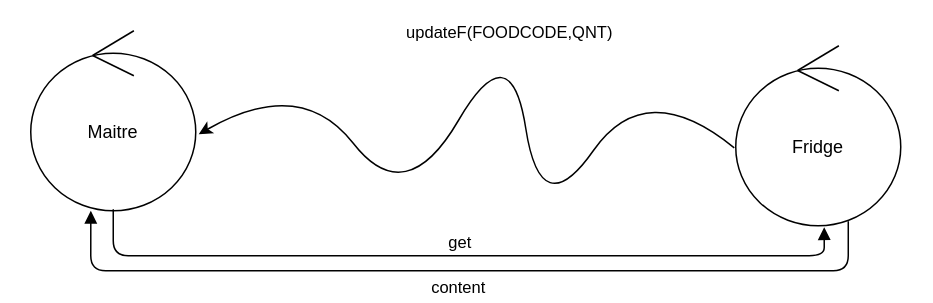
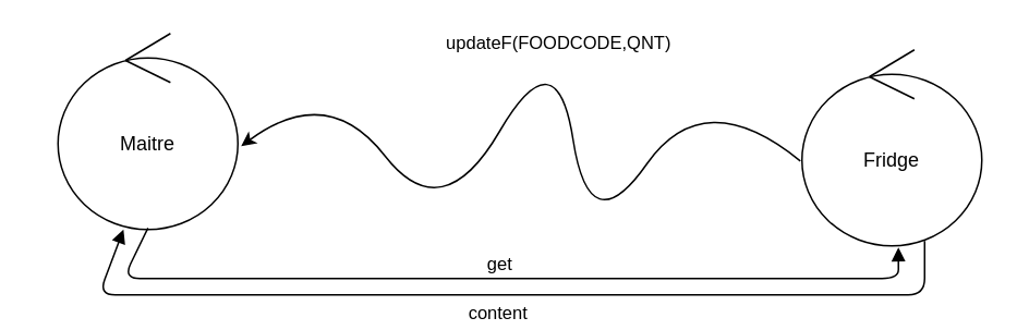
  <mxCell id="0" />
  <mxCell id="1" parent="0" />
- <mxCell id="2" value="Maitre" style="ellipse;shape=umlControl;whiteSpace=wrap;html=1;" parent="1" vertex="1"><mxGeometry x="20" y="20" width="110" height="120" as="geometry" /></mxCell>
+ <mxCell id="2" value="Maitre" style="ellipse;shape=umlControl;whiteSpace=wrap;html=1;" parent="1" vertex="1"><mxGeometry x="35" y="20" width="110" height="120" as="geometry" /></mxCell>
  <mxCell id="3" value="Fridge" style="ellipse;shape=umlControl;whiteSpace=wrap;html=1;" parent="1" vertex="1"><mxGeometry x="490" y="30" width="110" height="120" as="geometry" /></mxCell>
  <mxCell id="4" value="updateF(FOODCODE,QNT)" style="curved=1;endArrow=classic;html=1;exitX=-0.009;exitY=0.567;exitDx=0;exitDy=0;exitPerimeter=0;entryX=1.018;entryY=0.575;entryDx=0;entryDy=0;entryPerimeter=0;" parent="1" source="3" target="2" edge="1"><mxGeometry width="50" height="50" relative="1" as="geometry"><mxPoint x="270" y="210" as="sourcePoint" /><mxPoint x="320" y="160" as="targetPoint" /><Array as="points"><mxPoint x="430" y="50" /><mxPoint x="360" y="150" /><mxPoint x="340" y="20" /><mxPoint x="270" y="140" /><mxPoint x="200" y="50" /></Array></mxGeometry></mxCell>
  <mxCell id="5" value="get" style="html=1;verticalAlign=bottom;endArrow=block;exitX=0.5;exitY=0.992;exitDx=0;exitDy=0;exitPerimeter=0;entryX=0.536;entryY=1.008;entryDx=0;entryDy=0;entryPerimeter=0;" edge="1" parent="1" source="2" target="3"><mxGeometry width="80" relative="1" as="geometry"><mxPoint x="130" y="200" as="sourcePoint" /><mxPoint x="210" y="200" as="targetPoint" /><Array as="points"><mxPoint x="75" y="170" /><mxPoint x="549" y="170" /></Array></mxGeometry></mxCell>
  <mxCell id="6" value="content" style="html=1;verticalAlign=bottom;endArrow=block;exitX=0.682;exitY=0.975;exitDx=0;exitDy=0;exitPerimeter=0;entryX=0.364;entryY=1;entryDx=0;entryDy=0;entryPerimeter=0;" edge="1" parent="1" source="3" target="2"><mxGeometry x="0.014" y="20" width="80" relative="1" as="geometry"><mxPoint x="85" y="149.04" as="sourcePoint" /><mxPoint x="558.96" y="150.96" as="targetPoint" /><Array as="points"><mxPoint x="565" y="180" /><mxPoint x="60" y="180" /></Array><mxPoint as="offset" /></mxGeometry></mxCell>
